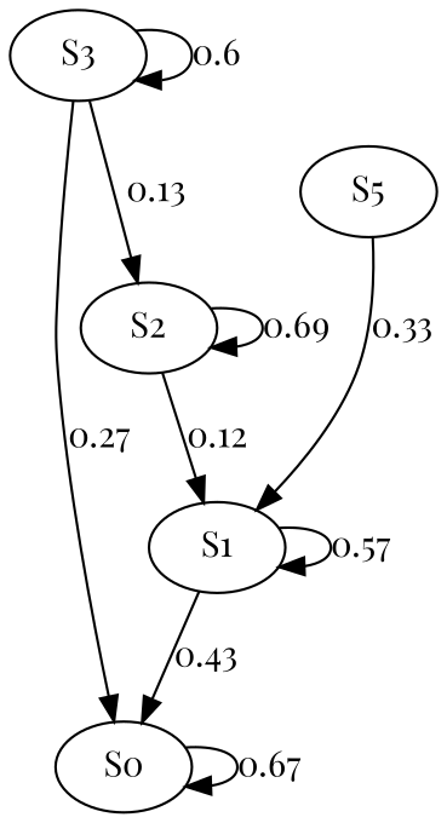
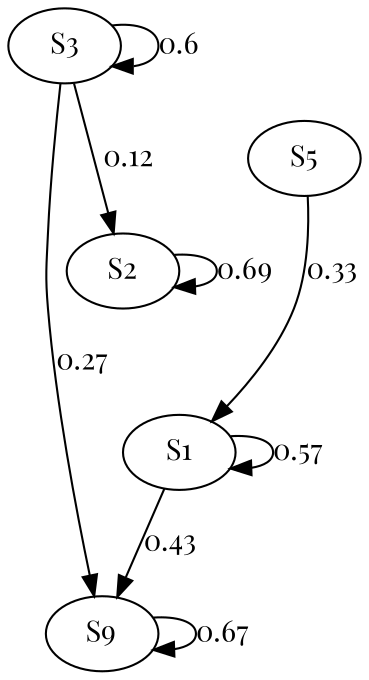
  digraph {
    fontname="Playfair Display"
    node [fontname="Playfair Display"]
    edge [fontname="Playfair Display"]
-   S0
+   S0 [label=S9]
    S1
    S2
    S3
    S5
    S0 -> S0 [label=0.67 weight=0.67]
    S1 -> S0 [label=0.43 weight=0.43]
    S1 -> S1 [label=0.57 weight=0.57]
-   S2 -> S1 [label=0.12 weight=0.12]
    S2 -> S2 [label=0.69 weight=0.69]
    S3 -> S0 [label=0.27 weight=0.27]
-   S3 -> S2 [label=0.13 weight=0.13]
+   S3 -> S2 [label=0.12 weight=0.13]
    S3 -> S3 [label=0.6 weight=0.6]
    S5 -> S1 [label=0.33 weight=0.33]
  }
